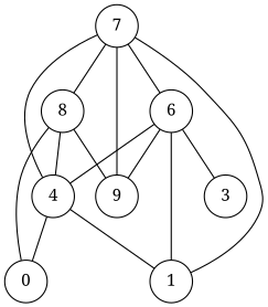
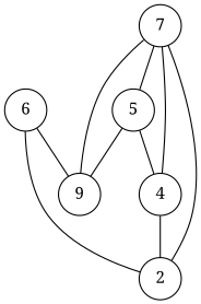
  graph {
    fontname="Noto Serif"
    node [fontname="Noto Serif" shape=circle]
    edge [fontname="Noto Serif"]
    4
-   0
-   1
-   5 [label=8]
+   1 [label=2]
+   5
    n5 [label=9]
    6
-   3
    7
-   4 -- 0
    4 -- 1
    5 -- 4
-   5 -- 0
    5 -- n5
-   6 -- 4
    6 -- 1
    6 -- n5
-   6 -- 3
    7 -- 4
    7 -- 1
    7 -- 5
    7 -- n5
-   7 -- 6
  }
